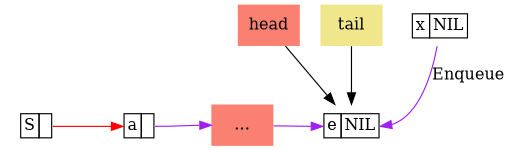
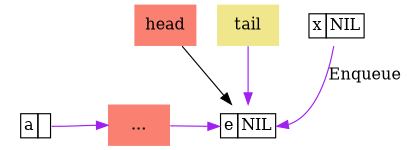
  digraph {
    node [shape=plaintext]
    edge [color=purple style=solid]
-   n1 [label=<<TABLE BORDER="0" CELLBORDER="1" CELLSPACING="0">       <TR><TD>S</TD><TD PORT="next"> </TD></TR></TABLE>>]
    n2 [label=<<TABLE BORDER="0" CELLBORDER="1" CELLSPACING="0">        <TR><TD PORT="key">a</TD><TD PORT="next"> </TD></TR></TABLE>>]
    n3 [color=deeppink fillcolor=salmon label="..." shape=none style=filled]
    n4 [label=<<TABLE BORDER="0" CELLBORDER="1" CELLSPACING="0">        <TR><TD PORT="key">e</TD><TD PORT="next">NIL</TD></TR></TABLE>>]
    n5 [label=<<TABLE BORDER="0" CELLBORDER="1" CELLSPACING="0"       ><TR><TD PORT="key">x</TD><TD>NIL</TD></TR></TABLE>>]
    head [color=gray40 fillcolor=salmon shape=none style=filled]
    tail [color=gray40 fillcolor=khaki shape=none style=filled]
    subgraph sub_1 {
      rank=same
-     n1
      n2
      n3
      n4
    }
-   n1 -> n2 [color=red headport=key tailport=next]
    n2 -> n3 [headport=w tailport=next]
    n3 -> n4 [headport=key]
    n5 -> n4 [headport=next label=Enqueue]
    head -> n4 [color=black]
-   tail -> n4 [color=black]
+   tail -> n4
  }
